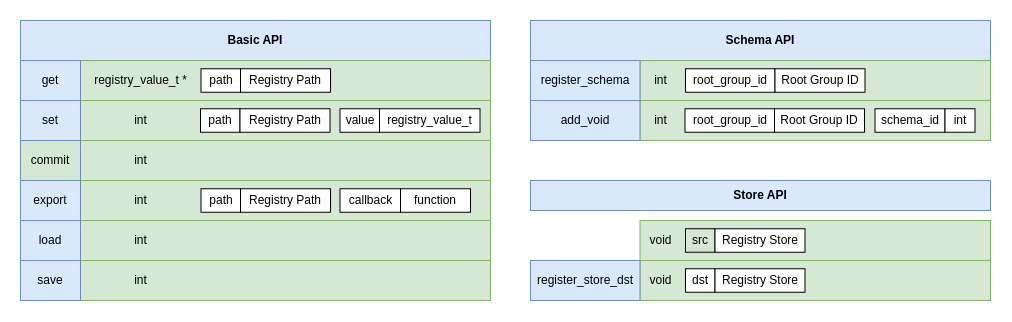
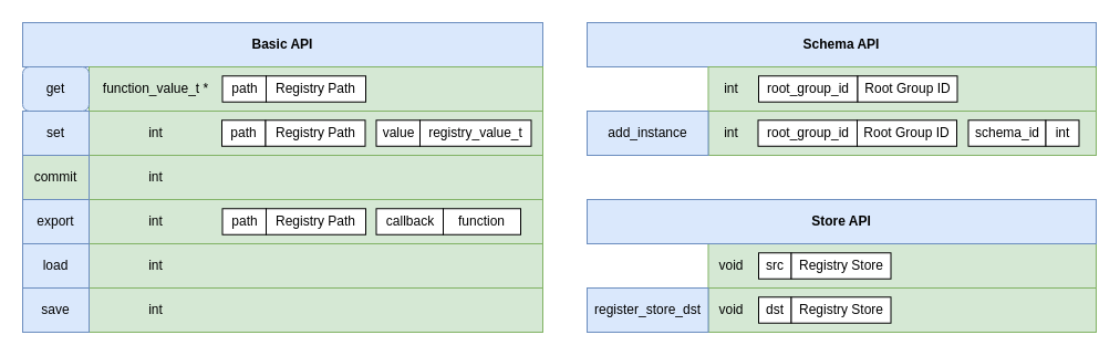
  <mxCell id="0" />
  <mxCell id="1" parent="0" />
  <mxCell id="2" value="&lt;b&gt;Basic API&lt;/b&gt;" style="rounded=0;whiteSpace=wrap;html=1;align=center;fillColor=#dae8fc;strokeColor=#6c8ebf;" parent="1" vertex="1"><mxGeometry x="20" y="20" width="470" height="40" as="geometry" /></mxCell>
  <mxCell id="3" value="" style="rounded=0;whiteSpace=wrap;html=1;fillColor=#d5e8d4;strokeColor=#82b366;" vertex="1" parent="1"><mxGeometry x="80" y="60" width="410" height="40" as="geometry" /></mxCell>
  <mxCell id="4" value="" style="rounded=0;whiteSpace=wrap;html=1;fillColor=#d5e8d4;strokeColor=#82b366;" vertex="1" parent="1"><mxGeometry x="80" y="100" width="410" height="40" as="geometry" /></mxCell>
- <mxCell id="5" value="&lt;font style=&quot;font-size: 12px&quot;&gt;registry_value_t *&lt;br&gt;&lt;/font&gt;" style="text;html=1;align=center;verticalAlign=middle;resizable=0;points=[];autosize=1;strokeColor=none;fillColor=none;fontSize=6;" vertex="1" parent="1"><mxGeometry x="85" y="75" width="110" height="10" as="geometry" /></mxCell>
+ <mxCell id="5" value="&lt;font style=&quot;font-size: 12px&quot;&gt;function_value_t *&lt;br&gt;&lt;/font&gt;" style="text;html=1;align=center;verticalAlign=middle;resizable=0;points=[];autosize=1;strokeColor=none;fillColor=none;fontSize=6;" vertex="1" parent="1"><mxGeometry x="85" y="75" width="110" height="10" as="geometry" /></mxCell>
  <mxCell id="6" value="&lt;font style=&quot;font-size: 12px&quot;&gt;int&lt;br&gt;&lt;/font&gt;" style="text;html=1;align=center;verticalAlign=middle;resizable=0;points=[];autosize=1;strokeColor=none;fillColor=none;fontSize=6;" vertex="1" parent="1"><mxGeometry x="125" y="115" width="30" height="10" as="geometry" /></mxCell>
  <mxCell id="7" value="path" style="rounded=0;whiteSpace=wrap;html=1;" vertex="1" parent="1"><mxGeometry x="200.5" y="68.25" width="39.5" height="23.5" as="geometry" /></mxCell>
  <mxCell id="8" value="Registry Path" style="rounded=0;whiteSpace=wrap;html=1;" vertex="1" parent="1"><mxGeometry x="240" y="68.25" width="90" height="23.5" as="geometry" /></mxCell>
  <mxCell id="9" value="set" style="rounded=0;whiteSpace=wrap;html=1;fillColor=#dae8fc;strokeColor=#6c8ebf;" vertex="1" parent="1"><mxGeometry x="20" y="100" width="60" height="40" as="geometry" /></mxCell>
- <mxCell id="10" value="get" style="rounded=0;whiteSpace=wrap;html=1;fillColor=#dae8fc;strokeColor=#6c8ebf;" vertex="1" parent="1"><mxGeometry x="20" y="60" width="60" height="40" as="geometry" /></mxCell>
+ <mxCell id="10" value="get" style="whiteSpace=wrap;html=1;fillColor=#dae8fc;strokeColor=#6c8ebf;rounded=1;" vertex="1" parent="1"><mxGeometry x="20" y="60" width="60" height="40" as="geometry" /></mxCell>
  <mxCell id="11" value="" style="rounded=0;whiteSpace=wrap;html=1;fillColor=#d5e8d4;strokeColor=#82b366;" vertex="1" parent="1"><mxGeometry x="80" y="140" width="410" height="40" as="geometry" /></mxCell>
  <mxCell id="12" value="" style="rounded=0;whiteSpace=wrap;html=1;fillColor=#d5e8d4;strokeColor=#82b366;" vertex="1" parent="1"><mxGeometry x="80" y="180" width="410" height="40" as="geometry" /></mxCell>
  <mxCell id="13" value="&lt;font style=&quot;font-size: 12px&quot;&gt;int&lt;br&gt;&lt;/font&gt;" style="text;html=1;align=center;verticalAlign=middle;resizable=0;points=[];autosize=1;strokeColor=none;fillColor=none;fontSize=6;" vertex="1" parent="1"><mxGeometry x="125" y="155" width="30" height="10" as="geometry" /></mxCell>
  <mxCell id="14" value="&lt;font style=&quot;font-size: 12px&quot;&gt;int&lt;br&gt;&lt;/font&gt;" style="text;html=1;align=center;verticalAlign=middle;resizable=0;points=[];autosize=1;strokeColor=none;fillColor=none;fontSize=6;" vertex="1" parent="1"><mxGeometry x="125" y="195" width="30" height="10" as="geometry" /></mxCell>
  <mxCell id="15" value="export" style="rounded=0;whiteSpace=wrap;html=1;fillColor=#dae8fc;strokeColor=#6c8ebf;" vertex="1" parent="1"><mxGeometry x="20" y="180" width="60" height="40" as="geometry" /></mxCell>
  <mxCell id="16" value="commit" style="rounded=0;whiteSpace=wrap;html=1;fillColor=#d5e8d4;strokeColor=#6c8ebf;" vertex="1" parent="1"><mxGeometry x="20" y="140" width="60" height="40" as="geometry" /></mxCell>
  <mxCell id="17" value="" style="rounded=0;whiteSpace=wrap;html=1;fillColor=#d5e8d4;strokeColor=#82b366;" vertex="1" parent="1"><mxGeometry x="80" y="220" width="410" height="40" as="geometry" /></mxCell>
  <mxCell id="18" value="" style="rounded=0;whiteSpace=wrap;html=1;fillColor=#d5e8d4;strokeColor=#82b366;" vertex="1" parent="1"><mxGeometry x="80" y="260" width="410" height="40" as="geometry" /></mxCell>
  <mxCell id="19" value="&lt;font style=&quot;font-size: 12px&quot;&gt;int&lt;br&gt;&lt;/font&gt;" style="text;html=1;align=center;verticalAlign=middle;resizable=0;points=[];autosize=1;strokeColor=none;fillColor=none;fontSize=6;" vertex="1" parent="1"><mxGeometry x="125" y="235" width="30" height="10" as="geometry" /></mxCell>
  <mxCell id="20" value="&lt;font style=&quot;font-size: 12px&quot;&gt;int&lt;br&gt;&lt;/font&gt;" style="text;html=1;align=center;verticalAlign=middle;resizable=0;points=[];autosize=1;strokeColor=none;fillColor=none;fontSize=6;" vertex="1" parent="1"><mxGeometry x="125" y="275" width="30" height="10" as="geometry" /></mxCell>
  <mxCell id="21" value="save" style="rounded=0;whiteSpace=wrap;html=1;fillColor=#dae8fc;strokeColor=#6c8ebf;" vertex="1" parent="1"><mxGeometry x="20" y="260" width="60" height="40" as="geometry" /></mxCell>
  <mxCell id="22" value="load" style="rounded=0;whiteSpace=wrap;html=1;fillColor=#dae8fc;strokeColor=#6c8ebf;" vertex="1" parent="1"><mxGeometry x="20" y="220" width="60" height="40" as="geometry" /></mxCell>
  <mxCell id="23" value="path" style="rounded=0;whiteSpace=wrap;html=1;" vertex="1" parent="1"><mxGeometry x="200" y="108.25" width="39.5" height="23.5" as="geometry" /></mxCell>
  <mxCell id="24" value="Registry Path" style="rounded=0;whiteSpace=wrap;html=1;" vertex="1" parent="1"><mxGeometry x="239.5" y="108.25" width="90" height="23.5" as="geometry" /></mxCell>
  <mxCell id="25" value="value" style="rounded=0;whiteSpace=wrap;html=1;" vertex="1" parent="1"><mxGeometry x="339.5" y="108.25" width="39.5" height="23.5" as="geometry" /></mxCell>
  <mxCell id="26" value="registry_value_t" style="rounded=0;whiteSpace=wrap;html=1;" vertex="1" parent="1"><mxGeometry x="379" y="108.25" width="100.5" height="23.5" as="geometry" /></mxCell>
  <mxCell id="27" value="path" style="rounded=0;whiteSpace=wrap;html=1;" vertex="1" parent="1"><mxGeometry x="200.5" y="188.25" width="39.5" height="23.5" as="geometry" /></mxCell>
  <mxCell id="28" value="Registry Path" style="rounded=0;whiteSpace=wrap;html=1;" vertex="1" parent="1"><mxGeometry x="240" y="188.25" width="90" height="23.5" as="geometry" /></mxCell>
  <mxCell id="29" value="callback" style="rounded=0;whiteSpace=wrap;html=1;" vertex="1" parent="1"><mxGeometry x="339.5" y="188.25" width="60.5" height="23.5" as="geometry" /></mxCell>
  <mxCell id="30" value="function" style="rounded=0;whiteSpace=wrap;html=1;" vertex="1" parent="1"><mxGeometry x="400" y="188.25" width="70" height="23.5" as="geometry" /></mxCell>
  <mxCell id="31" value="&lt;b&gt;Schema API&lt;/b&gt;" style="rounded=0;whiteSpace=wrap;html=1;align=center;fillColor=#dae8fc;strokeColor=#6c8ebf;" vertex="1" parent="1"><mxGeometry x="530" y="20" width="460" height="40" as="geometry" /></mxCell>
  <mxCell id="32" value="" style="rounded=0;whiteSpace=wrap;html=1;fillColor=#d5e8d4;strokeColor=#82b366;" vertex="1" parent="1"><mxGeometry x="639.5" y="60" width="350.5" height="40" as="geometry" /></mxCell>
  <mxCell id="33" value="" style="rounded=0;whiteSpace=wrap;html=1;fillColor=#d5e8d4;strokeColor=#82b366;" vertex="1" parent="1"><mxGeometry x="639.5" y="100" width="350.5" height="40" as="geometry" /></mxCell>
  <mxCell id="34" value="&lt;font style=&quot;font-size: 12px&quot;&gt;int&lt;br&gt;&lt;/font&gt;" style="text;html=1;align=center;verticalAlign=middle;resizable=0;points=[];autosize=1;strokeColor=none;fillColor=none;fontSize=6;" vertex="1" parent="1"><mxGeometry x="644.5" y="75" width="30" height="10" as="geometry" /></mxCell>
  <mxCell id="35" value="&lt;font style=&quot;font-size: 12px&quot;&gt;int&lt;br&gt;&lt;/font&gt;" style="text;html=1;align=center;verticalAlign=middle;resizable=0;points=[];autosize=1;strokeColor=none;fillColor=none;fontSize=6;" vertex="1" parent="1"><mxGeometry x="644.5" y="115" width="30" height="10" as="geometry" /></mxCell>
  <mxCell id="36" value="root_group_id" style="rounded=0;whiteSpace=wrap;html=1;" vertex="1" parent="1"><mxGeometry x="685" y="68.25" width="89.5" height="23.5" as="geometry" /></mxCell>
  <mxCell id="37" value="Root Group ID" style="rounded=0;whiteSpace=wrap;html=1;" vertex="1" parent="1"><mxGeometry x="774.5" y="68.25" width="90" height="23.5" as="geometry" /></mxCell>
- <mxCell id="38" value="add_void" style="rounded=0;whiteSpace=wrap;html=1;fillColor=#dae8fc;strokeColor=#6c8ebf;" vertex="1" parent="1"><mxGeometry x="530" y="100" width="109.5" height="40" as="geometry" /></mxCell>
- <mxCell id="39" value="register_schema" style="rounded=0;whiteSpace=wrap;html=1;fillColor=#dae8fc;strokeColor=#6c8ebf;" vertex="1" parent="1"><mxGeometry x="530" y="60" width="109.5" height="40" as="geometry" /></mxCell>
+ <mxCell id="38" value="add_instance" style="rounded=0;whiteSpace=wrap;html=1;fillColor=#dae8fc;strokeColor=#6c8ebf;" vertex="1" parent="1"><mxGeometry x="530" y="100" width="109.5" height="40" as="geometry" /></mxCell>
  <mxCell id="40" value="" style="rounded=0;whiteSpace=wrap;html=1;fillColor=#d5e8d4;strokeColor=#82b366;" vertex="1" parent="1"><mxGeometry x="639.5" y="220" width="350.5" height="40" as="geometry" /></mxCell>
  <mxCell id="41" value="" style="rounded=0;whiteSpace=wrap;html=1;fillColor=#d5e8d4;strokeColor=#82b366;" vertex="1" parent="1"><mxGeometry x="639.5" y="260" width="350.5" height="40" as="geometry" /></mxCell>
  <mxCell id="42" value="&lt;font style=&quot;font-size: 12px&quot;&gt;void&lt;br&gt;&lt;/font&gt;" style="text;html=1;align=center;verticalAlign=middle;resizable=0;points=[];autosize=1;strokeColor=none;fillColor=none;fontSize=6;" vertex="1" parent="1"><mxGeometry x="639.5" y="235" width="40" height="10" as="geometry" /></mxCell>
  <mxCell id="43" value="&lt;font style=&quot;font-size: 12px&quot;&gt;void&lt;br&gt;&lt;/font&gt;" style="text;html=1;align=center;verticalAlign=middle;resizable=0;points=[];autosize=1;strokeColor=none;fillColor=none;fontSize=6;" vertex="1" parent="1"><mxGeometry x="639.5" y="275" width="40" height="10" as="geometry" /></mxCell>
- <mxCell id="44" value="src" style="rounded=0;whiteSpace=wrap;html=1;fillColor=#d5e8d4;" vertex="1" parent="1"><mxGeometry x="685" y="228.25" width="29.5" height="23.5" as="geometry" /></mxCell>
+ <mxCell id="44" value="src" style="rounded=0;whiteSpace=wrap;html=1;" vertex="1" parent="1"><mxGeometry x="685" y="228.25" width="29.5" height="23.5" as="geometry" /></mxCell>
  <mxCell id="45" value="Registry Store" style="rounded=0;whiteSpace=wrap;html=1;" vertex="1" parent="1"><mxGeometry x="714.5" y="228.25" width="90" height="23.5" as="geometry" /></mxCell>
  <mxCell id="46" value="register_store_dst" style="rounded=0;whiteSpace=wrap;html=1;fillColor=#dae8fc;strokeColor=#6c8ebf;" vertex="1" parent="1"><mxGeometry x="530" y="260" width="109.5" height="40" as="geometry" /></mxCell>
  <mxCell id="47" value="root_group_id" style="rounded=0;whiteSpace=wrap;html=1;" vertex="1" parent="1"><mxGeometry x="684.5" y="108.25" width="89.5" height="23.5" as="geometry" /></mxCell>
  <mxCell id="48" value="Root Group ID" style="rounded=0;whiteSpace=wrap;html=1;" vertex="1" parent="1"><mxGeometry x="774" y="108.25" width="90" height="23.5" as="geometry" /></mxCell>
  <mxCell id="49" value="schema_id" style="rounded=0;whiteSpace=wrap;html=1;" vertex="1" parent="1"><mxGeometry x="874.5" y="108.25" width="70" height="23.5" as="geometry" /></mxCell>
  <mxCell id="50" value="int" style="rounded=0;whiteSpace=wrap;html=1;" vertex="1" parent="1"><mxGeometry x="944.5" y="108.25" width="30" height="23.5" as="geometry" /></mxCell>
  <mxCell id="51" value="dst" style="rounded=0;whiteSpace=wrap;html=1;" vertex="1" parent="1"><mxGeometry x="685" y="268.25" width="29.5" height="23.5" as="geometry" /></mxCell>
  <mxCell id="52" value="Registry Store" style="rounded=0;whiteSpace=wrap;html=1;" vertex="1" parent="1"><mxGeometry x="714.5" y="268.25" width="90" height="23.5" as="geometry" /></mxCell>
- <mxCell id="53" value="&lt;b&gt;Store API&lt;/b&gt;" style="rounded=0;whiteSpace=wrap;html=1;align=center;fillColor=#dae8fc;strokeColor=#6c8ebf;" vertex="1" parent="1"><mxGeometry x="530" y="180" width="460" height="30" as="geometry" /></mxCell>
+ <mxCell id="53" value="&lt;b&gt;Store API&lt;/b&gt;" style="rounded=0;whiteSpace=wrap;html=1;align=center;fillColor=#dae8fc;strokeColor=#6c8ebf;" vertex="1" parent="1"><mxGeometry x="530" y="180" width="460" height="40" as="geometry" /></mxCell>
